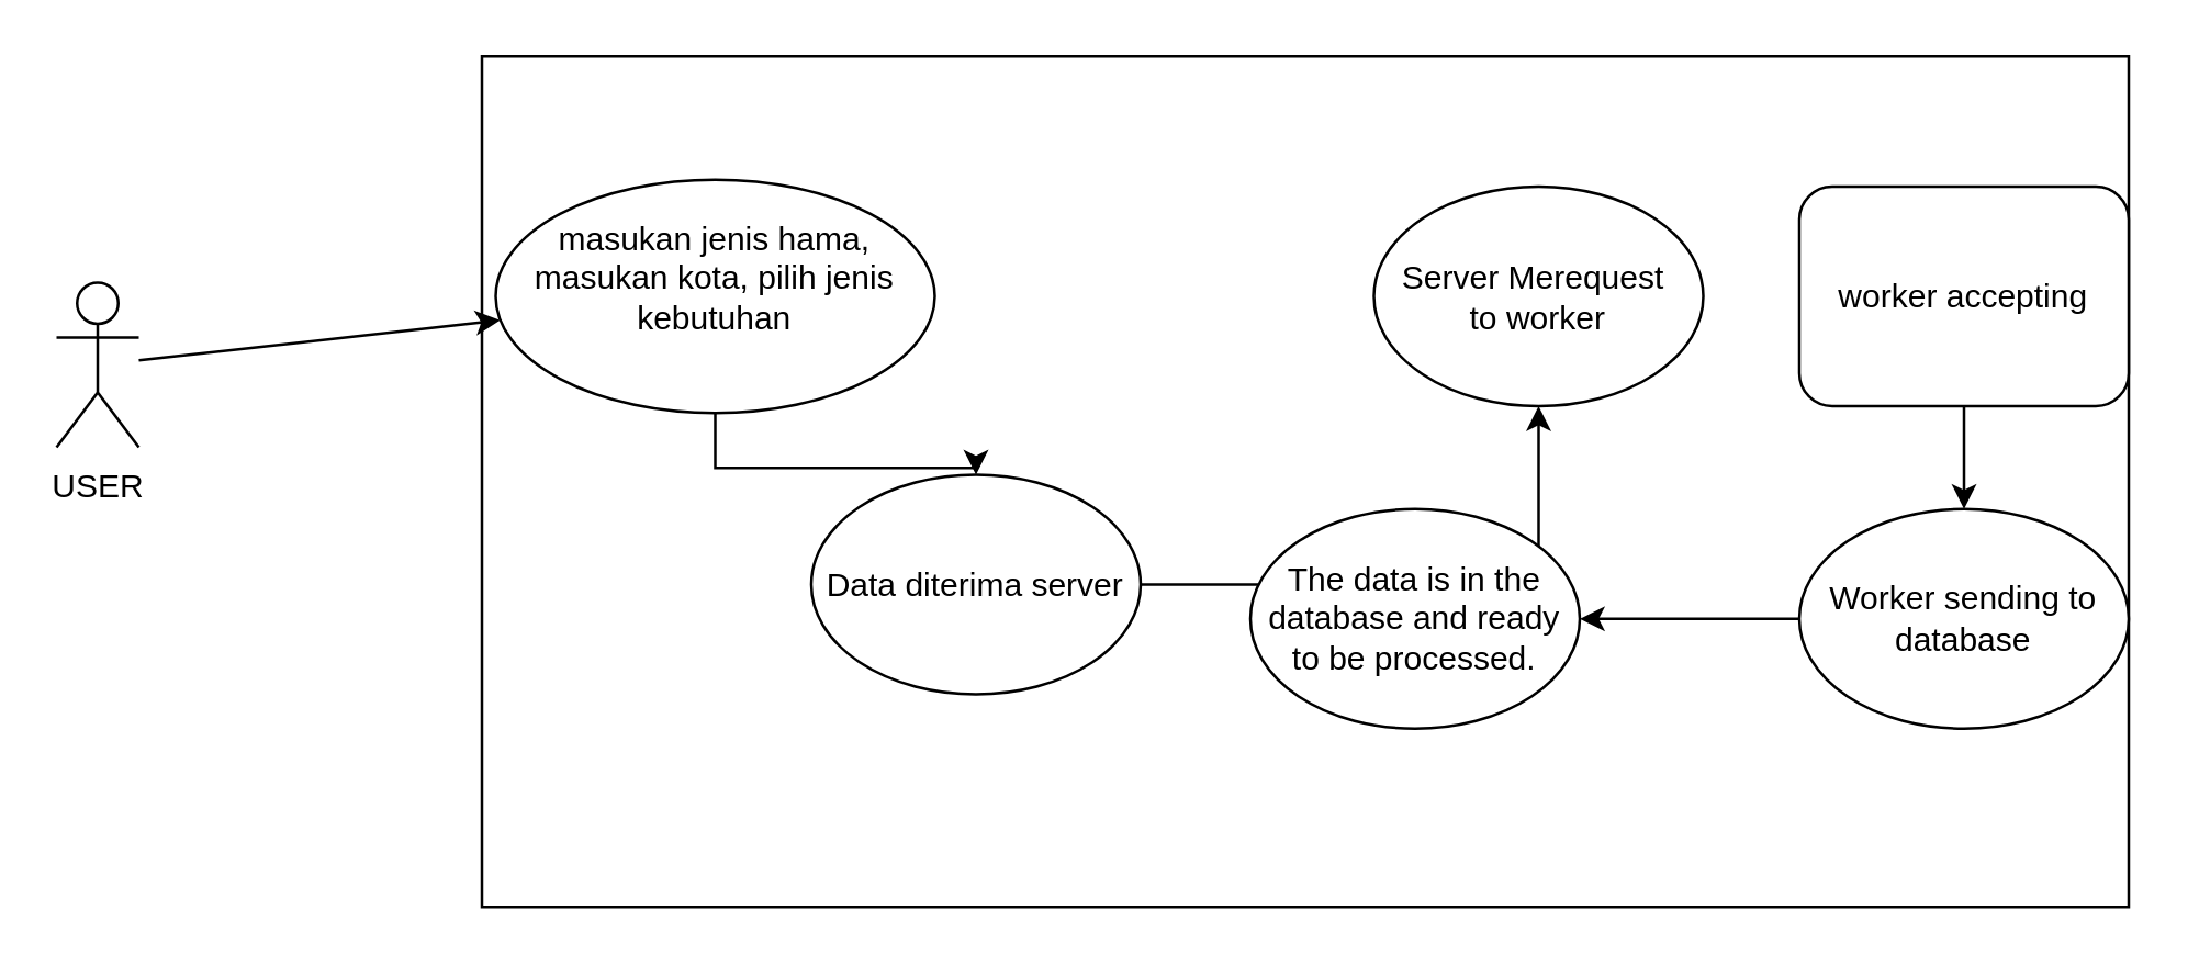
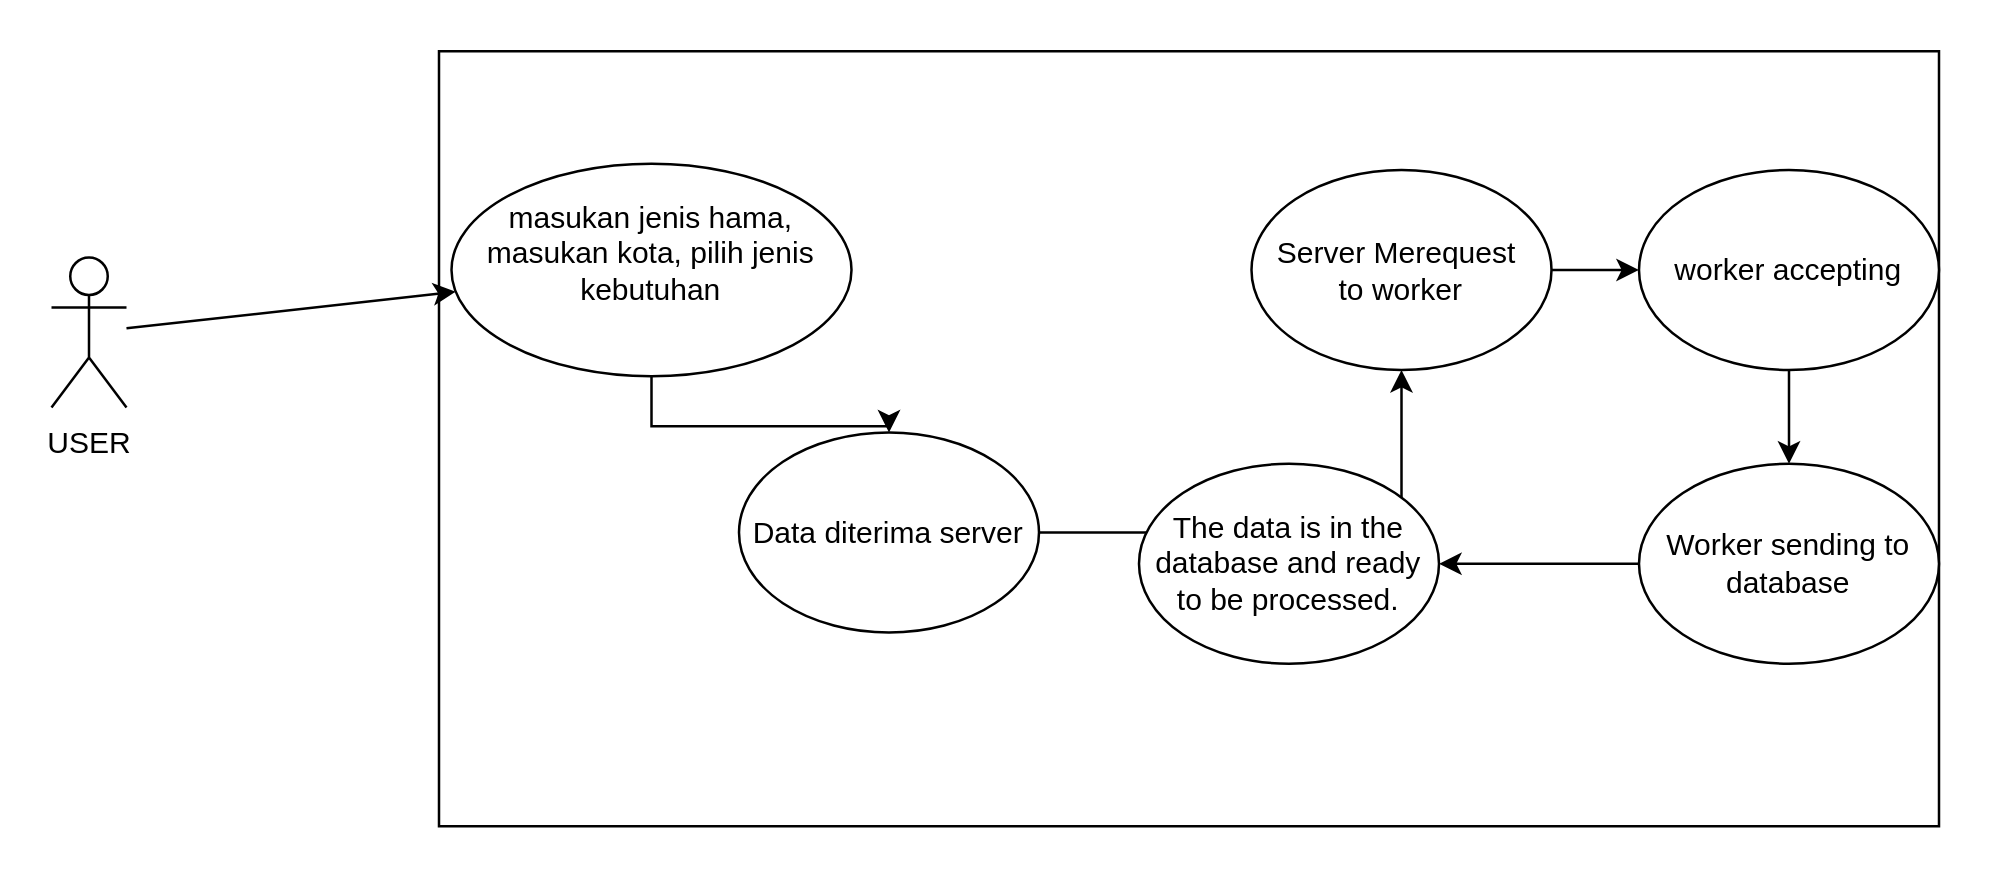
  <mxCell id="0" />
  <mxCell id="1" parent="0" />
  <mxCell id="2" value="USER" style="shape=umlActor;verticalLabelPosition=bottom;verticalAlign=top;html=1;outlineConnect=0;" parent="1" vertex="1"><mxGeometry x="20" y="102.5" width="30" height="60" as="geometry" /></mxCell>
  <mxCell id="3" value="" style="rounded=0;whiteSpace=wrap;html=1;" parent="1" vertex="1"><mxGeometry x="175" y="20" width="600" height="310" as="geometry" /></mxCell>
  <mxCell id="4" value="" style="endArrow=classic;html=1;rounded=0;" parent="1" source="2" target="6" edge="1"><mxGeometry width="50" height="50" relative="1" as="geometry"><mxPoint x="145" y="380" as="sourcePoint" /><mxPoint x="195" y="330" as="targetPoint" /></mxGeometry></mxCell>
  <mxCell id="5" value="" style="edgeStyle=orthogonalEdgeStyle;rounded=0;orthogonalLoop=1;jettySize=auto;html=1;" parent="1" source="6" target="8" edge="1"><mxGeometry relative="1" as="geometry" /></mxCell>
  <mxCell id="6" value="masukan jenis hama,&lt;div&gt;masukan kota, pilih jenis kebutuhan&lt;/div&gt;&lt;div&gt;&lt;br&gt;&lt;/div&gt;" style="ellipse;whiteSpace=wrap;html=1;" parent="1" vertex="1"><mxGeometry x="180" y="65" width="160" height="85" as="geometry" /></mxCell>
  <mxCell id="7" value="" style="edgeStyle=orthogonalEdgeStyle;rounded=0;orthogonalLoop=1;jettySize=auto;html=1;" parent="1" source="8" target="10" edge="1"><mxGeometry relative="1" as="geometry" /></mxCell>
  <mxCell id="8" value="Data diterima server" style="ellipse;whiteSpace=wrap;html=1;" parent="1" vertex="1"><mxGeometry x="295" y="172.5" width="120" height="80" as="geometry" /></mxCell>
+ <mxCell id="9" style="edgeStyle=orthogonalEdgeStyle;rounded=0;orthogonalLoop=1;jettySize=auto;html=1;exitX=1;exitY=0.5;exitDx=0;exitDy=0;entryX=0;entryY=0.5;entryDx=0;entryDy=0;" edge="1" parent="1" source="10" target="12"><mxGeometry relative="1" as="geometry" /></mxCell>
  <mxCell id="10" value="Server Merequest&amp;nbsp;&lt;div&gt;to worker&lt;/div&gt;" style="ellipse;whiteSpace=wrap;html=1;" parent="1" vertex="1"><mxGeometry x="500" y="67.5" width="120" height="80" as="geometry" /></mxCell>
  <mxCell id="11" value="" style="edgeStyle=orthogonalEdgeStyle;rounded=0;orthogonalLoop=1;jettySize=auto;html=1;" edge="1" parent="1" source="12" target="14"><mxGeometry relative="1" as="geometry" /></mxCell>
- <mxCell id="12" value="worker accepting" style="whiteSpace=wrap;html=1;rounded=1;" vertex="1" parent="1"><mxGeometry x="655" y="67.5" width="120" height="80" as="geometry" /></mxCell>
+ <mxCell id="12" value="worker accepting" style="ellipse;whiteSpace=wrap;html=1;" vertex="1" parent="1"><mxGeometry x="655" y="67.5" width="120" height="80" as="geometry" /></mxCell>
  <mxCell id="13" value="" style="edgeStyle=orthogonalEdgeStyle;rounded=0;orthogonalLoop=1;jettySize=auto;html=1;" edge="1" parent="1" source="14" target="15"><mxGeometry relative="1" as="geometry" /></mxCell>
  <mxCell id="14" value="Worker sending to&lt;div&gt;database&lt;/div&gt;" style="ellipse;whiteSpace=wrap;html=1;" vertex="1" parent="1"><mxGeometry x="655" y="185" width="120" height="80" as="geometry" /></mxCell>
  <mxCell id="15" value="The data is in the database and ready to be processed." style="ellipse;whiteSpace=wrap;html=1;" vertex="1" parent="1"><mxGeometry x="455" y="185" width="120" height="80" as="geometry" /></mxCell>
